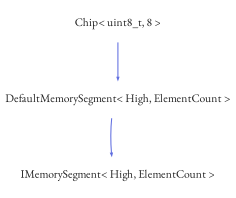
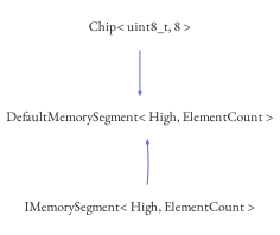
  digraph {
    fontname="EB Garamond"
    rankdir=TB
    node [color="#cacde8ff" fillcolor="#e6e8faff" fontcolor="#222222ff" fontname="EB Garamond" fontsize=11 margin=0.01 shape=none]
    edge [arrowsize=0.25 color="#606ee0ff" fontcolor="#222222ff" fontname="EB Garamond" fontsize=11]
    n1 [label="Chip&lt; uint8_t, 8 &gt;"]
    n2 [label="DefaultMemorySegment&lt; High, ElementCount &gt;"]
    n3 [label="IMemorySegment&lt; High, ElementCount &gt;"]
    n1 -> n2
-   n2 -> n3
+   n3 -> n2
  }
